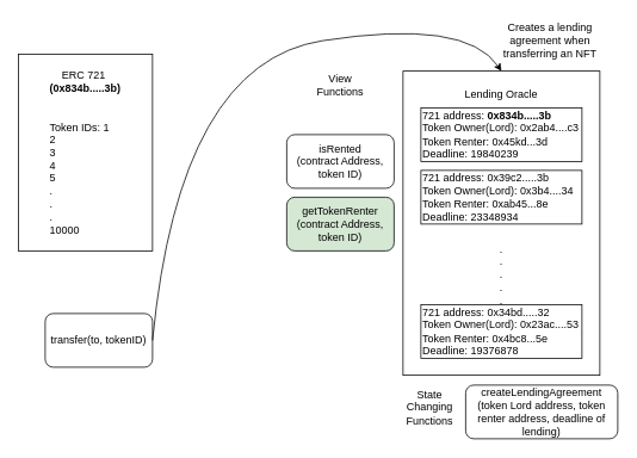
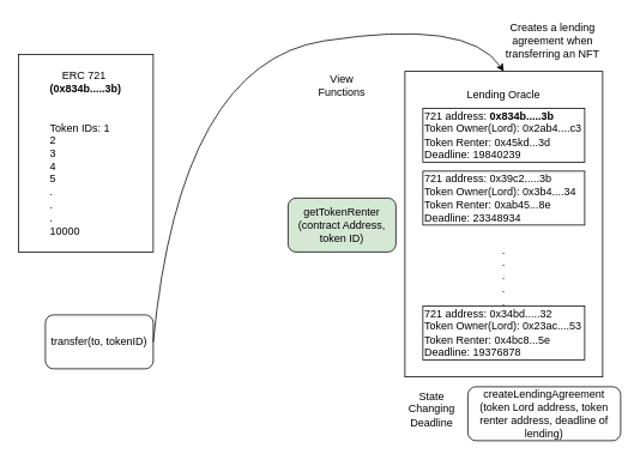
  <mxCell id="0" />
  <mxCell id="1" parent="0" />
  <mxCell id="2" value="ERC 721&amp;nbsp;&lt;br&gt;&lt;b&gt;(&lt;span style=&quot;text-align: left;&quot;&gt;0x834b.....3b)&lt;/span&gt;&lt;br&gt;&lt;/b&gt;&lt;br&gt;&lt;br&gt;&lt;div style=&quot;text-align: left;&quot;&gt;&lt;div style=&quot;text-align: justify;&quot;&gt;Token IDs: 1&lt;/div&gt;&lt;/div&gt;&lt;div style=&quot;text-align: justify;&quot;&gt;&lt;span style=&quot;&quot;&gt;&#09;&lt;span style=&quot;&quot;&gt;&#09;  &lt;/span&gt;&lt;/span&gt;2&lt;/div&gt;&lt;div style=&quot;text-align: justify;&quot;&gt;3&lt;/div&gt;&lt;div style=&quot;text-align: justify;&quot;&gt;&lt;span style=&quot;&quot;&gt;&#09;&lt;span style=&quot;&quot;&gt;&#09;  4&lt;/span&gt;&lt;/span&gt;&lt;/div&gt;&lt;div style=&quot;text-align: justify;&quot;&gt;&lt;span style=&quot;&quot;&gt;&#09;&lt;span style=&quot;&quot;&gt;&#09;  5&lt;/span&gt;&lt;/span&gt;&lt;/div&gt;&lt;div style=&quot;text-align: justify;&quot;&gt;&lt;span style=&quot;&quot;&gt;&#09;&lt;span style=&quot;&quot;&gt;&#09;  &lt;/span&gt;&lt;/span&gt;.&lt;/div&gt;&lt;div style=&quot;text-align: justify;&quot;&gt;&lt;span style=&quot;&quot;&gt;&#09;&lt;span style=&quot;&quot;&gt;&#09;  &lt;/span&gt;&lt;/span&gt;.&lt;/div&gt;&lt;div style=&quot;text-align: justify;&quot;&gt;&lt;span style=&quot;&quot;&gt;&#09;&lt;span style=&quot;&quot;&gt;&#09;  &lt;/span&gt;&lt;/span&gt;.&lt;/div&gt;&lt;div style=&quot;text-align: justify;&quot;&gt;&lt;span style=&quot;&quot;&gt;&#09;&lt;span style=&quot;&quot;&gt;&#09;  &lt;/span&gt;&lt;/span&gt;10000&lt;/div&gt;" style="rounded=0;whiteSpace=wrap;html=1;" vertex="1" parent="1"><mxGeometry x="20" y="60" width="150" height="220" as="geometry" /></mxCell>
  <mxCell id="3" value="Lending Oracle&lt;br&gt;&lt;br&gt;&lt;br&gt;&lt;br&gt;&lt;br&gt;&lt;br&gt;&lt;br&gt;&lt;br&gt;&lt;br&gt;&lt;br&gt;&lt;br&gt;&lt;br&gt;.&lt;br&gt;.&lt;br&gt;.&lt;br&gt;.&lt;br&gt;.&lt;br&gt;&lt;br&gt;&lt;br&gt;&lt;br&gt;&lt;br&gt;" style="rounded=0;whiteSpace=wrap;html=1;" vertex="1" parent="1"><mxGeometry x="450" y="79" width="220" height="340" as="geometry" /></mxCell>
  <mxCell id="4" value="721 address: &lt;b&gt;0x834b.....3b&lt;br&gt;&lt;/b&gt;Token Owner(Lord): 0x2ab4....c3&lt;br&gt;Token Renter: 0x45kd...3d&lt;br&gt;Deadline: 19840239" style="rounded=0;whiteSpace=wrap;html=1;align=left;" vertex="1" parent="1"><mxGeometry x="470" y="120" width="180" height="60" as="geometry" /></mxCell>
  <mxCell id="5" value="721 address: 0x39c2.....3b&lt;br&gt;Token Owner(Lord): 0x3b4....34&lt;br&gt;Token Renter: 0xab45...8e&lt;br&gt;Deadline: 23348934" style="rounded=0;whiteSpace=wrap;html=1;align=left;" vertex="1" parent="1"><mxGeometry x="470" y="190" width="180" height="60" as="geometry" /></mxCell>
  <mxCell id="6" value="721 address: 0x34bd.....32&lt;br&gt;Token Owner(Lord): 0x23ac....53&lt;br&gt;Token Renter: 0x4bc8...5e&lt;br&gt;Deadline: 19376878" style="rounded=0;whiteSpace=wrap;html=1;align=left;" vertex="1" parent="1"><mxGeometry x="470" y="340" width="180" height="60" as="geometry" /></mxCell>
- <mxCell id="7" value="isRented&lt;br&gt;(contract Address, &lt;br&gt;token ID)" style="rounded=1;whiteSpace=wrap;html=1;" vertex="1" parent="1"><mxGeometry x="320" y="150" width="120" height="60" as="geometry" /></mxCell>
  <mxCell id="8" value="getTokenRenter&lt;br&gt;(contract Address, &lt;br&gt;token ID)" style="rounded=1;whiteSpace=wrap;html=1;fillColor=#d5e8d4;" vertex="1" parent="1"><mxGeometry x="320" y="220" width="120" height="60" as="geometry" /></mxCell>
  <mxCell id="9" value="transfer(to,&amp;nbsp;tokenID)" style="rounded=1;whiteSpace=wrap;html=1;" vertex="1" parent="1"><mxGeometry x="50" y="350" width="120" height="60" as="geometry" /></mxCell>
  <mxCell id="10" value="View Functions" style="text;html=1;strokeColor=none;fillColor=none;align=center;verticalAlign=middle;whiteSpace=wrap;rounded=0;" vertex="1" parent="1"><mxGeometry x="350" y="80" width="60" height="30" as="geometry" /></mxCell>
  <mxCell id="11" style="edgeStyle=orthogonalEdgeStyle;rounded=0;orthogonalLoop=1;jettySize=auto;html=1;exitX=0;exitY=0.25;exitDx=0;exitDy=0;" edge="1" parent="1" source="12"><mxGeometry relative="1" as="geometry"><mxPoint x="450" y="448" as="targetPoint" /></mxGeometry></mxCell>
- <mxCell id="12" value="State Changing Functions" style="text;html=1;strokeColor=none;fillColor=none;align=center;verticalAlign=middle;whiteSpace=wrap;rounded=0;" vertex="1" parent="1"><mxGeometry x="450" y="440" width="60" height="30" as="geometry" /></mxCell>
+ <mxCell id="12" value="State Changing Deadline" style="text;html=1;strokeColor=none;fillColor=none;align=center;verticalAlign=middle;whiteSpace=wrap;rounded=0;" vertex="1" parent="1"><mxGeometry x="450" y="440" width="60" height="30" as="geometry" /></mxCell>
  <mxCell id="13" value="" style="curved=1;endArrow=classic;html=1;rounded=0;exitX=1;exitY=0.5;exitDx=0;exitDy=0;entryX=0.5;entryY=0;entryDx=0;entryDy=0;" edge="1" parent="1" source="9" target="3"><mxGeometry width="50" height="50" relative="1" as="geometry"><mxPoint x="340" y="360" as="sourcePoint" /><mxPoint x="270" y="90" as="targetPoint" /><Array as="points"><mxPoint x="200" y="70" /><mxPoint x="520" y="20" /></Array></mxGeometry></mxCell>
  <mxCell id="14" value="Creates a lending agreement when transferring an NFT" style="text;html=1;strokeColor=none;fillColor=none;align=center;verticalAlign=middle;whiteSpace=wrap;rounded=0;" vertex="1" parent="1"><mxGeometry x="550" y="30" width="129" height="30" as="geometry" /></mxCell>
  <mxCell id="15" value="createLendingAgreement&lt;br&gt;(token Lord address, token renter address, deadline of lending)" style="rounded=1;whiteSpace=wrap;html=1;" vertex="1" parent="1"><mxGeometry x="520" y="430" width="170" height="60" as="geometry" /></mxCell>
